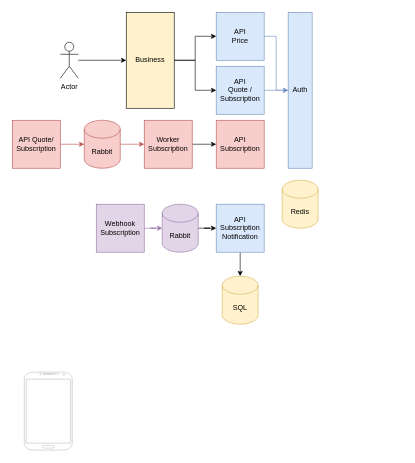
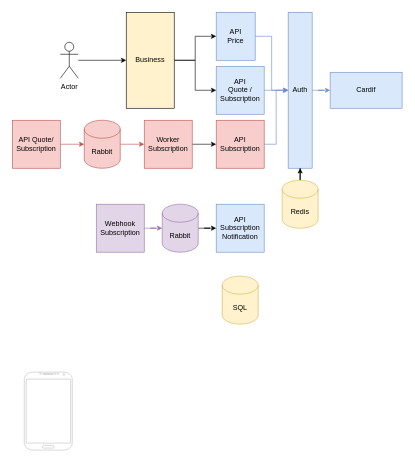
  <mxCell id="0" />
  <mxCell id="1" parent="0" />
+ <mxCell id="2" value="" style="edgeStyle=orthogonalEdgeStyle;rounded=0;orthogonalLoop=1;jettySize=auto;html=1;fillColor=#dae8fc;strokeColor=#6c8ebf;" parent="1" source="3" target="6" edge="1"><mxGeometry relative="1" as="geometry" /></mxCell>
  <mxCell id="3" value="Auth" style="rounded=0;whiteSpace=wrap;html=1;fillColor=#dae8fc;strokeColor=#6c8ebf;" parent="1" vertex="1"><mxGeometry x="480" y="20" width="40" height="260" as="geometry" /></mxCell>
  <mxCell id="4" style="edgeStyle=orthogonalEdgeStyle;rounded=0;orthogonalLoop=1;jettySize=auto;html=1;entryX=0;entryY=0.5;entryDx=0;entryDy=0;fillColor=#dae8fc;strokeColor=#6c8ebf;" parent="1" source="5" target="3" edge="1"><mxGeometry relative="1" as="geometry" /></mxCell>
  <mxCell id="5" value="API&lt;br&gt;Quote /&lt;br&gt;Subscription" style="whiteSpace=wrap;html=1;aspect=fixed;fillColor=#dae8fc;strokeColor=#6c8ebf;" parent="1" vertex="1"><mxGeometry x="360" y="110" width="80" height="80" as="geometry" /></mxCell>
+ <mxCell id="6" value="Cardif" style="whiteSpace=wrap;html=1;rounded=0;fillColor=#dae8fc;strokeColor=#6c8ebf;" parent="1" vertex="1"><mxGeometry x="550" y="120" width="120" height="60" as="geometry" /></mxCell>
  <mxCell id="7" value="" style="edgeStyle=orthogonalEdgeStyle;rounded=0;orthogonalLoop=1;jettySize=auto;html=1;fillColor=#dae8fc;strokeColor=#6c8ebf;endArrow=open;" parent="1" source="8" target="3" edge="1"><mxGeometry relative="1" as="geometry" /></mxCell>
- <mxCell id="8" value="API &lt;br&gt;Price" style="whiteSpace=wrap;html=1;aspect=fixed;fillColor=#dae8fc;strokeColor=#6c8ebf;" parent="1" vertex="1"><mxGeometry x="360" y="20" width="80" height="80" as="geometry" /></mxCell>
+ <mxCell id="8" value="API &lt;br&gt;Price" style="whiteSpace=wrap;html=1;aspect=fixed;fillColor=#dae8fc;strokeColor=#6c8ebf;" parent="1" vertex="1"><mxGeometry x="360" y="20" width="65" height="80" as="geometry" /></mxCell>
  <mxCell id="9" value="" style="edgeStyle=orthogonalEdgeStyle;rounded=0;orthogonalLoop=1;jettySize=auto;html=1;fillColor=#f8cecc;strokeColor=#b85450;" parent="1" source="10" target="16" edge="1"><mxGeometry relative="1" as="geometry" /></mxCell>
  <mxCell id="10" value="Rabbit" style="shape=cylinder3;whiteSpace=wrap;html=1;boundedLbl=1;backgroundOutline=1;size=15;fillColor=#f8cecc;strokeColor=#b85450;" parent="1" vertex="1"><mxGeometry x="140" y="200" width="60" height="80" as="geometry" /></mxCell>
  <mxCell id="11" style="edgeStyle=orthogonalEdgeStyle;rounded=0;orthogonalLoop=1;jettySize=auto;html=1;entryX=0;entryY=0.5;entryDx=0;entryDy=0;entryPerimeter=0;fillColor=#f8cecc;strokeColor=#b85450;" parent="1" source="12" target="10" edge="1"><mxGeometry relative="1" as="geometry" /></mxCell>
  <mxCell id="12" value="API Quote/&lt;br&gt;Subscription" style="whiteSpace=wrap;html=1;aspect=fixed;fillColor=#f8cecc;strokeColor=#b85450;" parent="1" vertex="1"><mxGeometry x="20" y="200" width="80" height="80" as="geometry" /></mxCell>
+ <mxCell id="13" style="edgeStyle=orthogonalEdgeStyle;rounded=0;orthogonalLoop=1;jettySize=auto;html=1;entryX=0;entryY=0.5;entryDx=0;entryDy=0;fillColor=#dae8fc;strokeColor=#6c8ebf;" parent="1" source="14" target="3" edge="1"><mxGeometry relative="1" as="geometry" /></mxCell>
  <mxCell id="14" value="API&lt;br&gt;Subscription" style="whiteSpace=wrap;html=1;aspect=fixed;fillColor=#f8cecc;strokeColor=#b85450;" parent="1" vertex="1"><mxGeometry x="360" y="200" width="80" height="80" as="geometry" /></mxCell>
  <mxCell id="15" style="edgeStyle=orthogonalEdgeStyle;rounded=0;orthogonalLoop=1;jettySize=auto;html=1;entryX=0;entryY=0.5;entryDx=0;entryDy=0;" parent="1" source="16" target="14" edge="1"><mxGeometry relative="1" as="geometry" /></mxCell>
  <mxCell id="16" value="Worker Subscription" style="whiteSpace=wrap;html=1;aspect=fixed;fillColor=#f8cecc;strokeColor=#b85450;" parent="1" vertex="1"><mxGeometry x="240" y="200" width="80" height="80" as="geometry" /></mxCell>
  <mxCell id="17" style="edgeStyle=orthogonalEdgeStyle;rounded=0;orthogonalLoop=1;jettySize=auto;html=1;entryX=0;entryY=0.5;entryDx=0;entryDy=0;entryPerimeter=0;fillColor=#e1d5e7;strokeColor=#9673a6;" parent="1" source="18" target="20" edge="1"><mxGeometry relative="1" as="geometry" /></mxCell>
  <mxCell id="18" value="Webhook&lt;br&gt;Subscription" style="whiteSpace=wrap;html=1;aspect=fixed;fillColor=#e1d5e7;strokeColor=#9673a6;" parent="1" vertex="1"><mxGeometry x="160" y="340" width="80" height="80" as="geometry" /></mxCell>
  <mxCell id="19" style="edgeStyle=orthogonalEdgeStyle;rounded=0;orthogonalLoop=1;jettySize=auto;html=1;entryX=0;entryY=0.5;entryDx=0;entryDy=0;" parent="1" source="20" target="22" edge="1"><mxGeometry relative="1" as="geometry" /></mxCell>
  <mxCell id="20" value="Rabbit" style="shape=cylinder3;whiteSpace=wrap;html=1;boundedLbl=1;backgroundOutline=1;size=15;fillColor=#e1d5e7;strokeColor=#9673a6;" parent="1" vertex="1"><mxGeometry x="270" y="340" width="60" height="80" as="geometry" /></mxCell>
- <mxCell id="21" style="edgeStyle=orthogonalEdgeStyle;rounded=0;orthogonalLoop=1;jettySize=auto;html=1;entryX=0.5;entryY=0;entryDx=0;entryDy=0;entryPerimeter=0;" parent="1" source="22" target="23" edge="1"><mxGeometry relative="1" as="geometry" /></mxCell>
  <mxCell id="22" value="API&lt;br&gt;Subscription&lt;br&gt;Notification" style="whiteSpace=wrap;html=1;aspect=fixed;fillColor=#dae8fc;strokeColor=#6c8ebf;" parent="1" vertex="1"><mxGeometry x="360" y="340" width="80" height="80" as="geometry" /></mxCell>
  <mxCell id="23" value="SQL" style="shape=cylinder3;whiteSpace=wrap;html=1;boundedLbl=1;backgroundOutline=1;size=15;fillColor=#fff2cc;strokeColor=#d6b656;" parent="1" vertex="1"><mxGeometry x="370" y="460" width="60" height="80" as="geometry" /></mxCell>
  <mxCell id="24" style="edgeStyle=orthogonalEdgeStyle;rounded=0;orthogonalLoop=1;jettySize=auto;html=1;entryX=0;entryY=0.5;entryDx=0;entryDy=0;" edge="1" parent="1" source="25" target="31"><mxGeometry relative="1" as="geometry" /></mxCell>
  <mxCell id="25" value="Actor" style="shape=umlActor;verticalLabelPosition=bottom;verticalAlign=top;html=1;outlineConnect=0;" parent="1" vertex="1"><mxGeometry x="100" y="70" width="30" height="60" as="geometry" /></mxCell>
+ <mxCell id="26" value="" style="edgeStyle=orthogonalEdgeStyle;rounded=0;orthogonalLoop=1;jettySize=auto;html=1;" parent="1" source="27" target="3" edge="1"><mxGeometry relative="1" as="geometry" /></mxCell>
  <mxCell id="27" value="Redis" style="shape=cylinder3;whiteSpace=wrap;html=1;boundedLbl=1;backgroundOutline=1;size=15;fillColor=#fff2cc;strokeColor=#d6b656;" parent="1" vertex="1"><mxGeometry x="470" y="300" width="60" height="80" as="geometry" /></mxCell>
  <mxCell id="28" value="" style="verticalLabelPosition=bottom;verticalAlign=top;html=1;shadow=0;dashed=0;strokeWidth=1;shape=mxgraph.android.phone2;strokeColor=#c0c0c0;" parent="1" vertex="1"><mxGeometry x="40" y="620" width="80" height="130" as="geometry" /></mxCell>
  <mxCell id="29" style="edgeStyle=orthogonalEdgeStyle;rounded=0;orthogonalLoop=1;jettySize=auto;html=1;entryX=0;entryY=0.5;entryDx=0;entryDy=0;" edge="1" parent="1" source="31" target="8"><mxGeometry relative="1" as="geometry" /></mxCell>
  <mxCell id="30" style="edgeStyle=orthogonalEdgeStyle;rounded=0;orthogonalLoop=1;jettySize=auto;html=1;entryX=0;entryY=0.5;entryDx=0;entryDy=0;" edge="1" parent="1" source="31" target="5"><mxGeometry relative="1" as="geometry" /></mxCell>
  <mxCell id="31" value="Business" style="rounded=0;whiteSpace=wrap;html=1;fillColor=#fff2cc;" vertex="1" parent="1"><mxGeometry x="210" y="20" width="80" height="160" as="geometry" /></mxCell>
